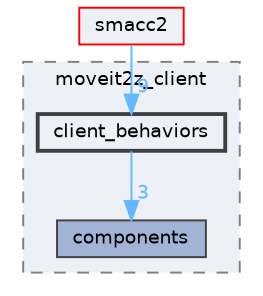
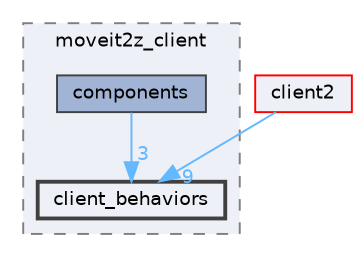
  digraph {
    compound=true
    node [color=grey25 fillcolor="#edf0f7" fontname=Helvetica fontsize=10 shape=box style=filled]
    edge [color=steelblue1 fontcolor=steelblue1 fontname=Helvetica fontsize=10 labeldistance=1.5 labelfontname=Helvetica labelfontsize=10]
    n1 [fillcolor="#a2b4d6" height=0.2 label=components width=0.4]
    n2 [height=0.2 label=client_behaviors style="filled,bold" width=0.4]
-   n3 [color=red height=0.2 label=smacc2 width=0.4]
+   n3 [color=red height=0.2 label=client2 width=0.4]
    subgraph cluster_1 {
      bgcolor="#edf0f7"
      fontname=Helvetica
      fontsize=10
      label=moveit2z_client
      pencolor=grey50
      style="filled,dashed"
      n1
      n2
    }
-   n2 -> n1 [headlabel=3]
+   n1 -> n2 [headlabel=3]
    n3 -> n2 [headlabel=9]
  }
